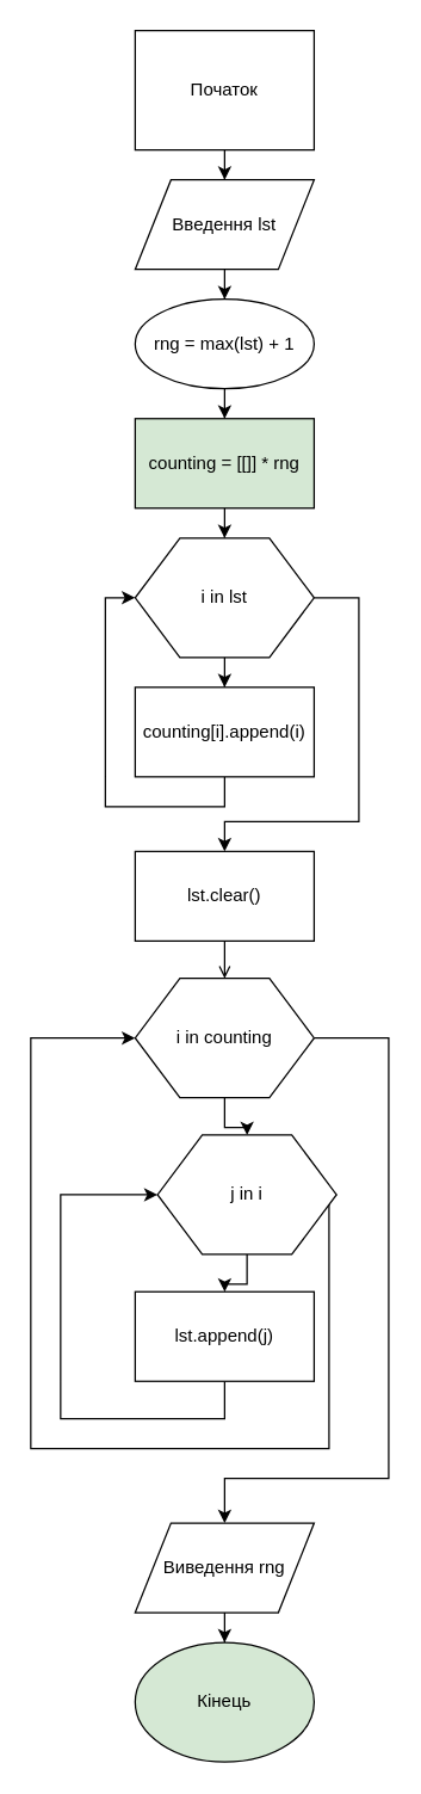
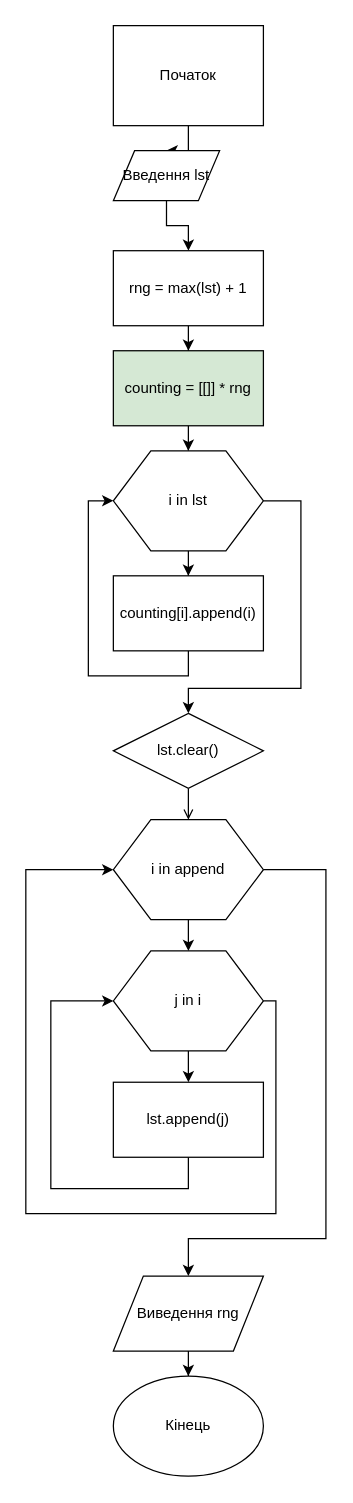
  <mxCell id="0" />
  <mxCell id="1" parent="0" />
  <mxCell id="2" value="" style="edgeStyle=orthogonalEdgeStyle;rounded=0;orthogonalLoop=1;jettySize=auto;html=1;" edge="1" parent="1" source="3" target="5"><mxGeometry relative="1" as="geometry" /></mxCell>
  <mxCell id="3" value="Початок" style="whiteSpace=wrap;html=1;rounded=0;" vertex="1" parent="1"><mxGeometry x="90" y="20" width="120" height="80" as="geometry" /></mxCell>
  <mxCell id="4" value="" style="edgeStyle=orthogonalEdgeStyle;rounded=0;orthogonalLoop=1;jettySize=auto;html=1;" edge="1" parent="1" source="5" target="7"><mxGeometry relative="1" as="geometry" /></mxCell>
- <mxCell id="5" value="Введення lst" style="shape=parallelogram;perimeter=parallelogramPerimeter;whiteSpace=wrap;html=1;" vertex="1" parent="1"><mxGeometry x="90" y="120" width="120" height="60" as="geometry" /></mxCell>
+ <mxCell id="5" value="Введення lst" style="shape=parallelogram;perimeter=parallelogramPerimeter;whiteSpace=wrap;html=1;" vertex="1" parent="1"><mxGeometry x="90" y="120" width="85" height="40" as="geometry" /></mxCell>
  <mxCell id="6" value="" style="edgeStyle=orthogonalEdgeStyle;rounded=0;orthogonalLoop=1;jettySize=auto;html=1;" edge="1" parent="1" source="7" target="9"><mxGeometry relative="1" as="geometry" /></mxCell>
- <mxCell id="7" value="rng = max(lst) + 1" style="ellipse;whiteSpace=wrap;html=1;" vertex="1" parent="1"><mxGeometry x="90" y="200" width="120" height="60" as="geometry" /></mxCell>
+ <mxCell id="7" value="rng = max(lst) + 1" style="rounded=0;whiteSpace=wrap;html=1;" vertex="1" parent="1"><mxGeometry x="90" y="200" width="120" height="60" as="geometry" /></mxCell>
  <mxCell id="8" value="" style="edgeStyle=orthogonalEdgeStyle;rounded=0;orthogonalLoop=1;jettySize=auto;html=1;" edge="1" parent="1" source="9" target="12"><mxGeometry relative="1" as="geometry" /></mxCell>
  <mxCell id="9" value="counting = [[]] * rng" style="rounded=0;whiteSpace=wrap;html=1;fillColor=#d5e8d4;" vertex="1" parent="1"><mxGeometry x="90" y="280" width="120" height="60" as="geometry" /></mxCell>
  <mxCell id="10" value="" style="edgeStyle=orthogonalEdgeStyle;rounded=0;orthogonalLoop=1;jettySize=auto;html=1;" edge="1" parent="1" source="12" target="14"><mxGeometry relative="1" as="geometry" /></mxCell>
  <mxCell id="11" style="edgeStyle=orthogonalEdgeStyle;rounded=0;orthogonalLoop=1;jettySize=auto;html=1;exitX=1;exitY=0.5;exitDx=0;exitDy=0;entryX=0.5;entryY=0;entryDx=0;entryDy=0;" edge="1" parent="1" source="12" target="16"><mxGeometry relative="1" as="geometry"><mxPoint x="250" y="570" as="targetPoint" /><Array as="points"><mxPoint x="240" y="400" /><mxPoint x="240" y="550" /><mxPoint x="150" y="550" /></Array></mxGeometry></mxCell>
  <mxCell id="12" value="i in lst" style="shape=hexagon;perimeter=hexagonPerimeter2;whiteSpace=wrap;html=1;" vertex="1" parent="1"><mxGeometry x="90" y="360" width="120" height="80" as="geometry" /></mxCell>
  <mxCell id="13" value="" style="edgeStyle=orthogonalEdgeStyle;rounded=0;orthogonalLoop=1;jettySize=auto;html=1;entryX=0;entryY=0.5;entryDx=0;entryDy=0;" edge="1" parent="1" source="14" target="12"><mxGeometry relative="1" as="geometry"><mxPoint x="40" y="390" as="targetPoint" /><Array as="points"><mxPoint x="150" y="540" /><mxPoint x="70" y="540" /><mxPoint x="70" y="400" /></Array></mxGeometry></mxCell>
  <mxCell id="14" value="counting[i].append(i)" style="rounded=0;whiteSpace=wrap;html=1;" vertex="1" parent="1"><mxGeometry x="90" y="460" width="120" height="60" as="geometry" /></mxCell>
  <mxCell id="15" style="edgeStyle=orthogonalEdgeStyle;rounded=0;orthogonalLoop=1;jettySize=auto;html=1;exitX=0.5;exitY=1;exitDx=0;exitDy=0;entryX=0.5;entryY=0;entryDx=0;entryDy=0;endArrow=open;" edge="1" parent="1" source="16" target="19"><mxGeometry relative="1" as="geometry" /></mxCell>
- <mxCell id="16" value="lst.clear()" style="rounded=0;whiteSpace=wrap;html=1;" vertex="1" parent="1"><mxGeometry x="90" y="570" width="120" height="60" as="geometry" /></mxCell>
+ <mxCell id="16" value="lst.clear()" style="rhombus;whiteSpace=wrap;html=1;" vertex="1" parent="1"><mxGeometry x="90" y="570" width="120" height="60" as="geometry" /></mxCell>
  <mxCell id="17" value="" style="edgeStyle=orthogonalEdgeStyle;rounded=0;orthogonalLoop=1;jettySize=auto;html=1;" edge="1" parent="1" source="19" target="22"><mxGeometry relative="1" as="geometry" /></mxCell>
  <mxCell id="18" style="edgeStyle=orthogonalEdgeStyle;rounded=0;orthogonalLoop=1;jettySize=auto;html=1;exitX=1;exitY=0.5;exitDx=0;exitDy=0;entryX=0.5;entryY=0;entryDx=0;entryDy=0;" edge="1" parent="1" source="19" target="26"><mxGeometry relative="1" as="geometry"><mxPoint x="140" y="1019" as="targetPoint" /><Array as="points"><mxPoint x="260" y="695" /><mxPoint x="260" y="990" /><mxPoint x="150" y="990" /></Array></mxGeometry></mxCell>
- <mxCell id="19" value="i in counting" style="shape=hexagon;perimeter=hexagonPerimeter2;whiteSpace=wrap;html=1;" vertex="1" parent="1"><mxGeometry x="90" y="655" width="120" height="80" as="geometry" /></mxCell>
+ <mxCell id="19" value="i in append" style="shape=hexagon;perimeter=hexagonPerimeter2;whiteSpace=wrap;html=1;" vertex="1" parent="1"><mxGeometry x="90" y="655" width="120" height="80" as="geometry" /></mxCell>
  <mxCell id="20" value="" style="edgeStyle=orthogonalEdgeStyle;rounded=0;orthogonalLoop=1;jettySize=auto;html=1;" edge="1" parent="1" source="22" target="24"><mxGeometry relative="1" as="geometry" /></mxCell>
  <mxCell id="21" style="edgeStyle=orthogonalEdgeStyle;rounded=0;orthogonalLoop=1;jettySize=auto;html=1;exitX=1;exitY=0.5;exitDx=0;exitDy=0;entryX=0;entryY=0.5;entryDx=0;entryDy=0;" edge="1" parent="1" source="22" target="19"><mxGeometry relative="1" as="geometry"><mxPoint x="20" y="680" as="targetPoint" /><Array as="points"><mxPoint x="220" y="800" /><mxPoint x="220" y="970" /><mxPoint x="20" y="970" /><mxPoint x="20" y="695" /></Array></mxGeometry></mxCell>
- <mxCell id="22" value="j in i" style="shape=hexagon;perimeter=hexagonPerimeter2;whiteSpace=wrap;html=1;" vertex="1" parent="1"><mxGeometry x="105" y="760" width="120" height="80" as="geometry" /></mxCell>
+ <mxCell id="22" value="j in i" style="shape=hexagon;perimeter=hexagonPerimeter2;whiteSpace=wrap;html=1;" vertex="1" parent="1"><mxGeometry x="90" y="760" width="120" height="80" as="geometry" /></mxCell>
  <mxCell id="23" style="edgeStyle=orthogonalEdgeStyle;rounded=0;orthogonalLoop=1;jettySize=auto;html=1;exitX=0.5;exitY=1;exitDx=0;exitDy=0;entryX=0;entryY=0.5;entryDx=0;entryDy=0;" edge="1" parent="1" source="24" target="22"><mxGeometry relative="1" as="geometry"><mxPoint x="20" y="810" as="targetPoint" /><Array as="points"><mxPoint x="150" y="950" /><mxPoint x="40" y="950" /><mxPoint x="40" y="800" /></Array></mxGeometry></mxCell>
  <mxCell id="24" value="lst.append(j)" style="rounded=0;whiteSpace=wrap;html=1;" vertex="1" parent="1"><mxGeometry x="90" y="865" width="120" height="60" as="geometry" /></mxCell>
  <mxCell id="25" value="" style="edgeStyle=orthogonalEdgeStyle;rounded=0;orthogonalLoop=1;jettySize=auto;html=1;" edge="1" parent="1" source="26" target="27"><mxGeometry relative="1" as="geometry" /></mxCell>
  <mxCell id="26" value="Виведення rng" style="shape=parallelogram;perimeter=parallelogramPerimeter;whiteSpace=wrap;html=1;" vertex="1" parent="1"><mxGeometry x="90" y="1020" width="120" height="60" as="geometry" /></mxCell>
- <mxCell id="27" value="Кінець" style="ellipse;whiteSpace=wrap;html=1;fillColor=#d5e8d4;" vertex="1" parent="1"><mxGeometry x="90" y="1100" width="120" height="80" as="geometry" /></mxCell>
+ <mxCell id="27" value="Кінець" style="ellipse;whiteSpace=wrap;html=1;" vertex="1" parent="1"><mxGeometry x="90" y="1100" width="120" height="80" as="geometry" /></mxCell>
